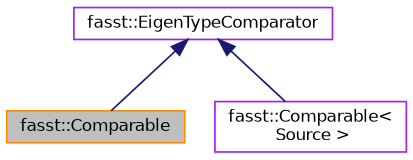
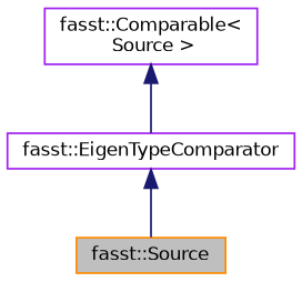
  digraph {
    node [color=purple fillcolor=white fontname=Helvetica fontsize=10 shape=record style=filled]
    edge [color=midnightblue dir=back fontname=Helvetica fontsize=10 labelfontname=Helvetica labelfontsize=10 style=solid]
-   n1 [color=darkorange fillcolor=grey75 fontcolor=black height=0.2 label="fasst::Comparable" width=0.4]
+   n1 [color=darkorange fillcolor=grey75 fontcolor=black height=0.2 label="fasst::Source" width=0.4]
    n2 [height=0.2 label="fasst::Comparable\<\l Source \>" width=0.4]
    n3 [height=0.2 label="fasst::EigenTypeComparator" width=0.4]
    n3 -> n1
-   n3 -> n2
+   n2 -> n3
  }
